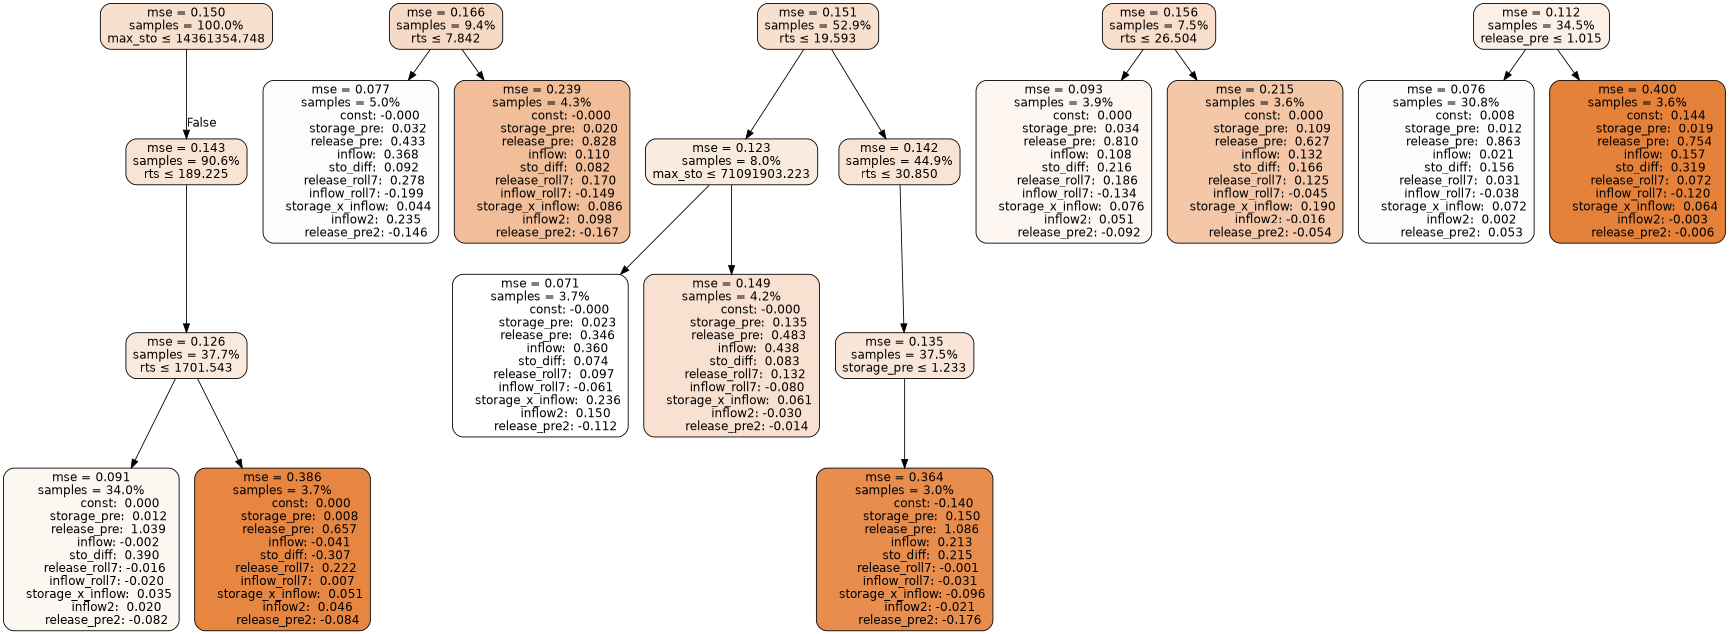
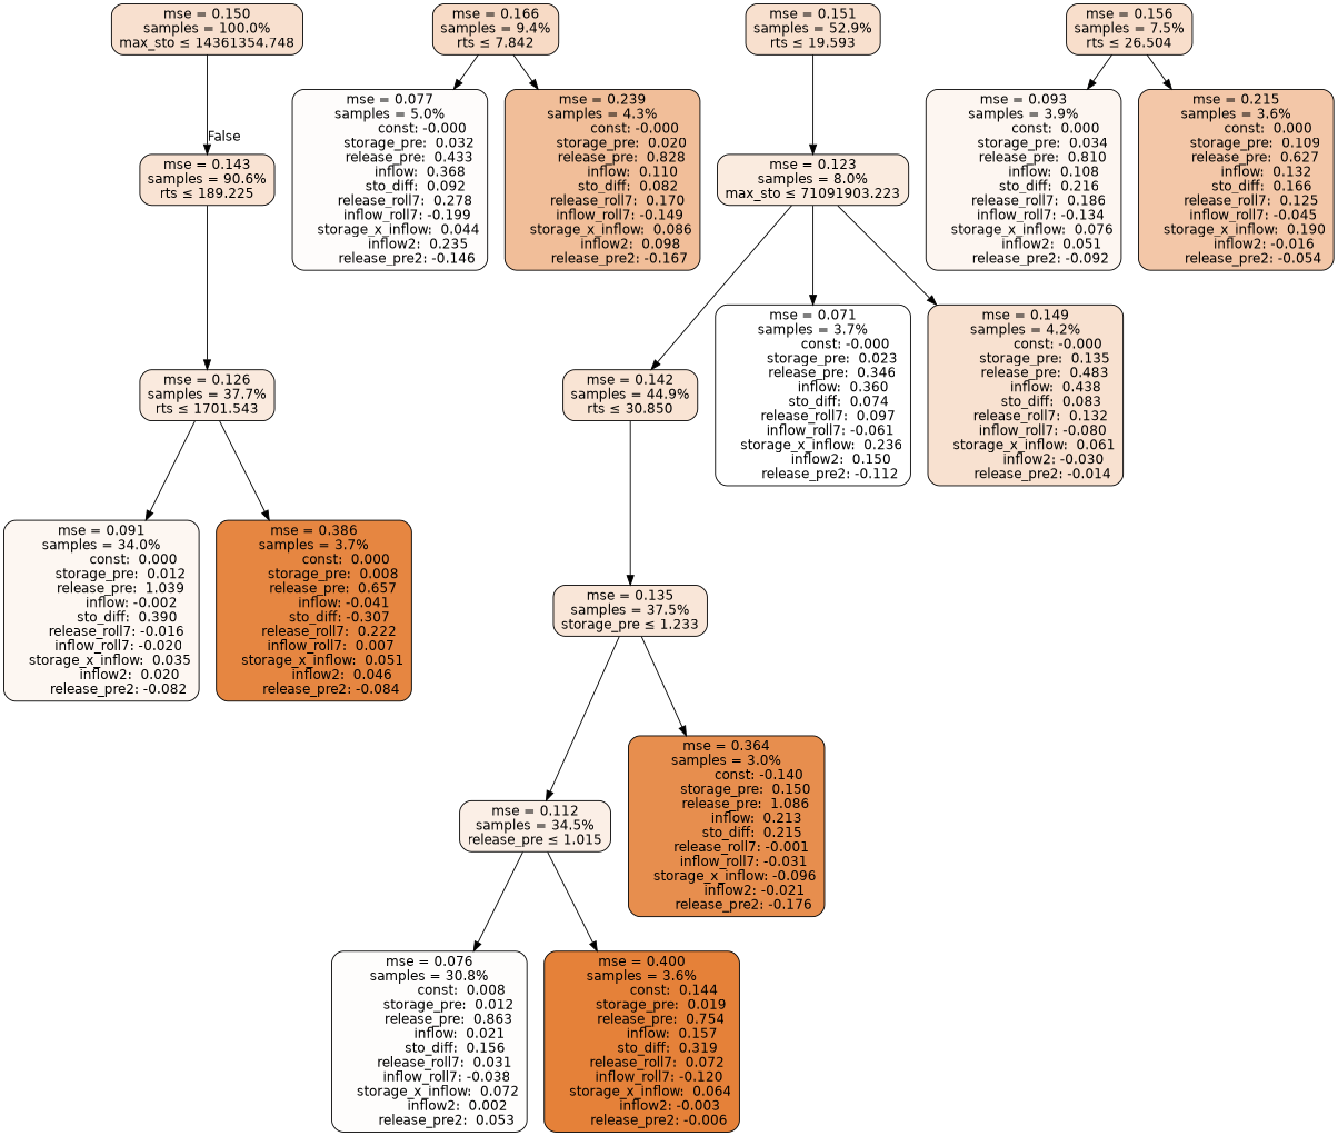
  digraph {
    node [color=black fontname=helvetica shape=rectangle style="filled, rounded"]
    edge [fontname=helvetica]
    n1 [fillcolor="#f8e0cf" label="mse = 0.150\nsamples = 100.0%\nmax_sto &le; 14361354.748"]
    n2 [fillcolor="#f9e3d3" label="mse = 0.143\nsamples = 90.6%\nrts &le; 189.225"]
    n3 [fillcolor="#f7dac5" label="mse = 0.166\nsamples = 9.4%\nrts &le; 7.842"]
    n4 [fillcolor="#fefcfb" label="mse = 0.077\nsamples = 5.0%\n               const: -0.000\n         storage_pre:  0.032\n         release_pre:  0.433\n              inflow:  0.368\n            sto_diff:  0.092\n       release_roll7:  0.278\n        inflow_roll7: -0.199\n    storage_x_inflow:  0.044\n             inflow2:  0.235\n        release_pre2: -0.146"]
    n5 [fillcolor="#f1be99" label="mse = 0.239\nsamples = 4.3%\n               const: -0.000\n         storage_pre:  0.020\n         release_pre:  0.828\n              inflow:  0.110\n            sto_diff:  0.082\n       release_roll7:  0.170\n        inflow_roll7: -0.149\n    storage_x_inflow:  0.086\n             inflow2:  0.098\n        release_pre2: -0.167"]
    n6 [fillcolor="#faeade" label="mse = 0.126\nsamples = 37.7%\nrts &le; 1701.543"]
    n7 [fillcolor="#f8e0ce" label="mse = 0.151\nsamples = 52.9%\nrts &le; 19.593"]
    n8 [fillcolor="#faebdf" label="mse = 0.123\nsamples = 8.0%\nmax_sto &le; 71091903.223"]
    n9 [fillcolor="#f9e4d4" label="mse = 0.142\nsamples = 44.9%\nrts &le; 30.850"]
    n10 [fillcolor="#fdf7f2" label="mse = 0.091\nsamples = 34.0%\n               const:  0.000\n         storage_pre:  0.012\n         release_pre:  1.039\n              inflow: -0.002\n            sto_diff:  0.390\n       release_roll7: -0.016\n        inflow_roll7: -0.020\n    storage_x_inflow:  0.035\n             inflow2:  0.020\n        release_pre2: -0.082"]
    n11 [fillcolor="#e68641" label="mse = 0.386\nsamples = 3.7%\n               const:  0.000\n         storage_pre:  0.008\n         release_pre:  0.657\n              inflow: -0.041\n            sto_diff: -0.307\n       release_roll7:  0.222\n        inflow_roll7:  0.007\n    storage_x_inflow:  0.051\n             inflow2:  0.046\n        release_pre2: -0.084"]
    n12 [fillcolor="#ffffff" label="mse = 0.071\nsamples = 3.7%\n               const: -0.000\n         storage_pre:  0.023\n         release_pre:  0.346\n              inflow:  0.360\n            sto_diff:  0.074\n       release_roll7:  0.097\n        inflow_roll7: -0.061\n    storage_x_inflow:  0.236\n             inflow2:  0.150\n        release_pre2: -0.112"]
    n13 [fillcolor="#f8e1d0" label="mse = 0.149\nsamples = 4.2%\n               const: -0.000\n         storage_pre:  0.135\n         release_pre:  0.483\n              inflow:  0.438\n            sto_diff:  0.083\n       release_roll7:  0.132\n        inflow_roll7: -0.080\n    storage_x_inflow:  0.061\n             inflow2: -0.030\n        release_pre2: -0.014"]
    n14 [fillcolor="#f9e6d8" label="mse = 0.135\nsamples = 37.5%\nstorage_pre &le; 1.233"]
    n15 [fillcolor="#f8decb" label="mse = 0.156\nsamples = 7.5%\nrts &le; 26.504"]
    n16 [fillcolor="#fdf6f1" label="mse = 0.093\nsamples = 3.9%\n               const:  0.000\n         storage_pre:  0.034\n         release_pre:  0.810\n              inflow:  0.108\n            sto_diff:  0.216\n       release_roll7:  0.186\n        inflow_roll7: -0.134\n    storage_x_inflow:  0.076\n             inflow2:  0.051\n        release_pre2: -0.092"]
    n17 [fillcolor="#f3c7a8" label="mse = 0.215\nsamples = 3.6%\n               const:  0.000\n         storage_pre:  0.109\n         release_pre:  0.627\n              inflow:  0.132\n            sto_diff:  0.166\n       release_roll7:  0.125\n        inflow_roll7: -0.045\n    storage_x_inflow:  0.190\n             inflow2: -0.016\n        release_pre2: -0.054"]
    n18 [fillcolor="#fbefe6" label="mse = 0.112\nsamples = 34.5%\nrelease_pre &le; 1.015"]
    n19 [fillcolor="#e78e4e" label="mse = 0.364\nsamples = 3.0%\n               const: -0.140\n         storage_pre:  0.150\n         release_pre:  1.086\n              inflow:  0.213\n            sto_diff:  0.215\n       release_roll7: -0.001\n        inflow_roll7: -0.031\n    storage_x_inflow: -0.096\n             inflow2: -0.021\n        release_pre2: -0.176"]
    n20 [fillcolor="#fefdfc" label="mse = 0.076\nsamples = 30.8%\n               const:  0.008\n         storage_pre:  0.012\n         release_pre:  0.863\n              inflow:  0.021\n            sto_diff:  0.156\n       release_roll7:  0.031\n        inflow_roll7: -0.038\n    storage_x_inflow:  0.072\n             inflow2:  0.002\n        release_pre2:  0.053"]
    n21 [fillcolor="#e58139" label="mse = 0.400\nsamples = 3.6%\n               const:  0.144\n         storage_pre:  0.019\n         release_pre:  0.754\n              inflow:  0.157\n            sto_diff:  0.319\n       release_roll7:  0.072\n        inflow_roll7: -0.120\n    storage_x_inflow:  0.064\n             inflow2: -0.003\n        release_pre2: -0.006"]
    n1 -> n2 [headlabel=False labelangle=-45 labeldistance=2.5]
    n2 -> n6
    n3 -> n4
    n3 -> n5
    n6 -> n10
    n6 -> n11
    n7 -> n8
-   n7 -> n9
+   n8 -> n9
    n8 -> n12
    n8 -> n13
    n9 -> n14
+   n14 -> n18
    n14 -> n19
    n15 -> n16
    n15 -> n17
    n18 -> n20
    n18 -> n21
  }
